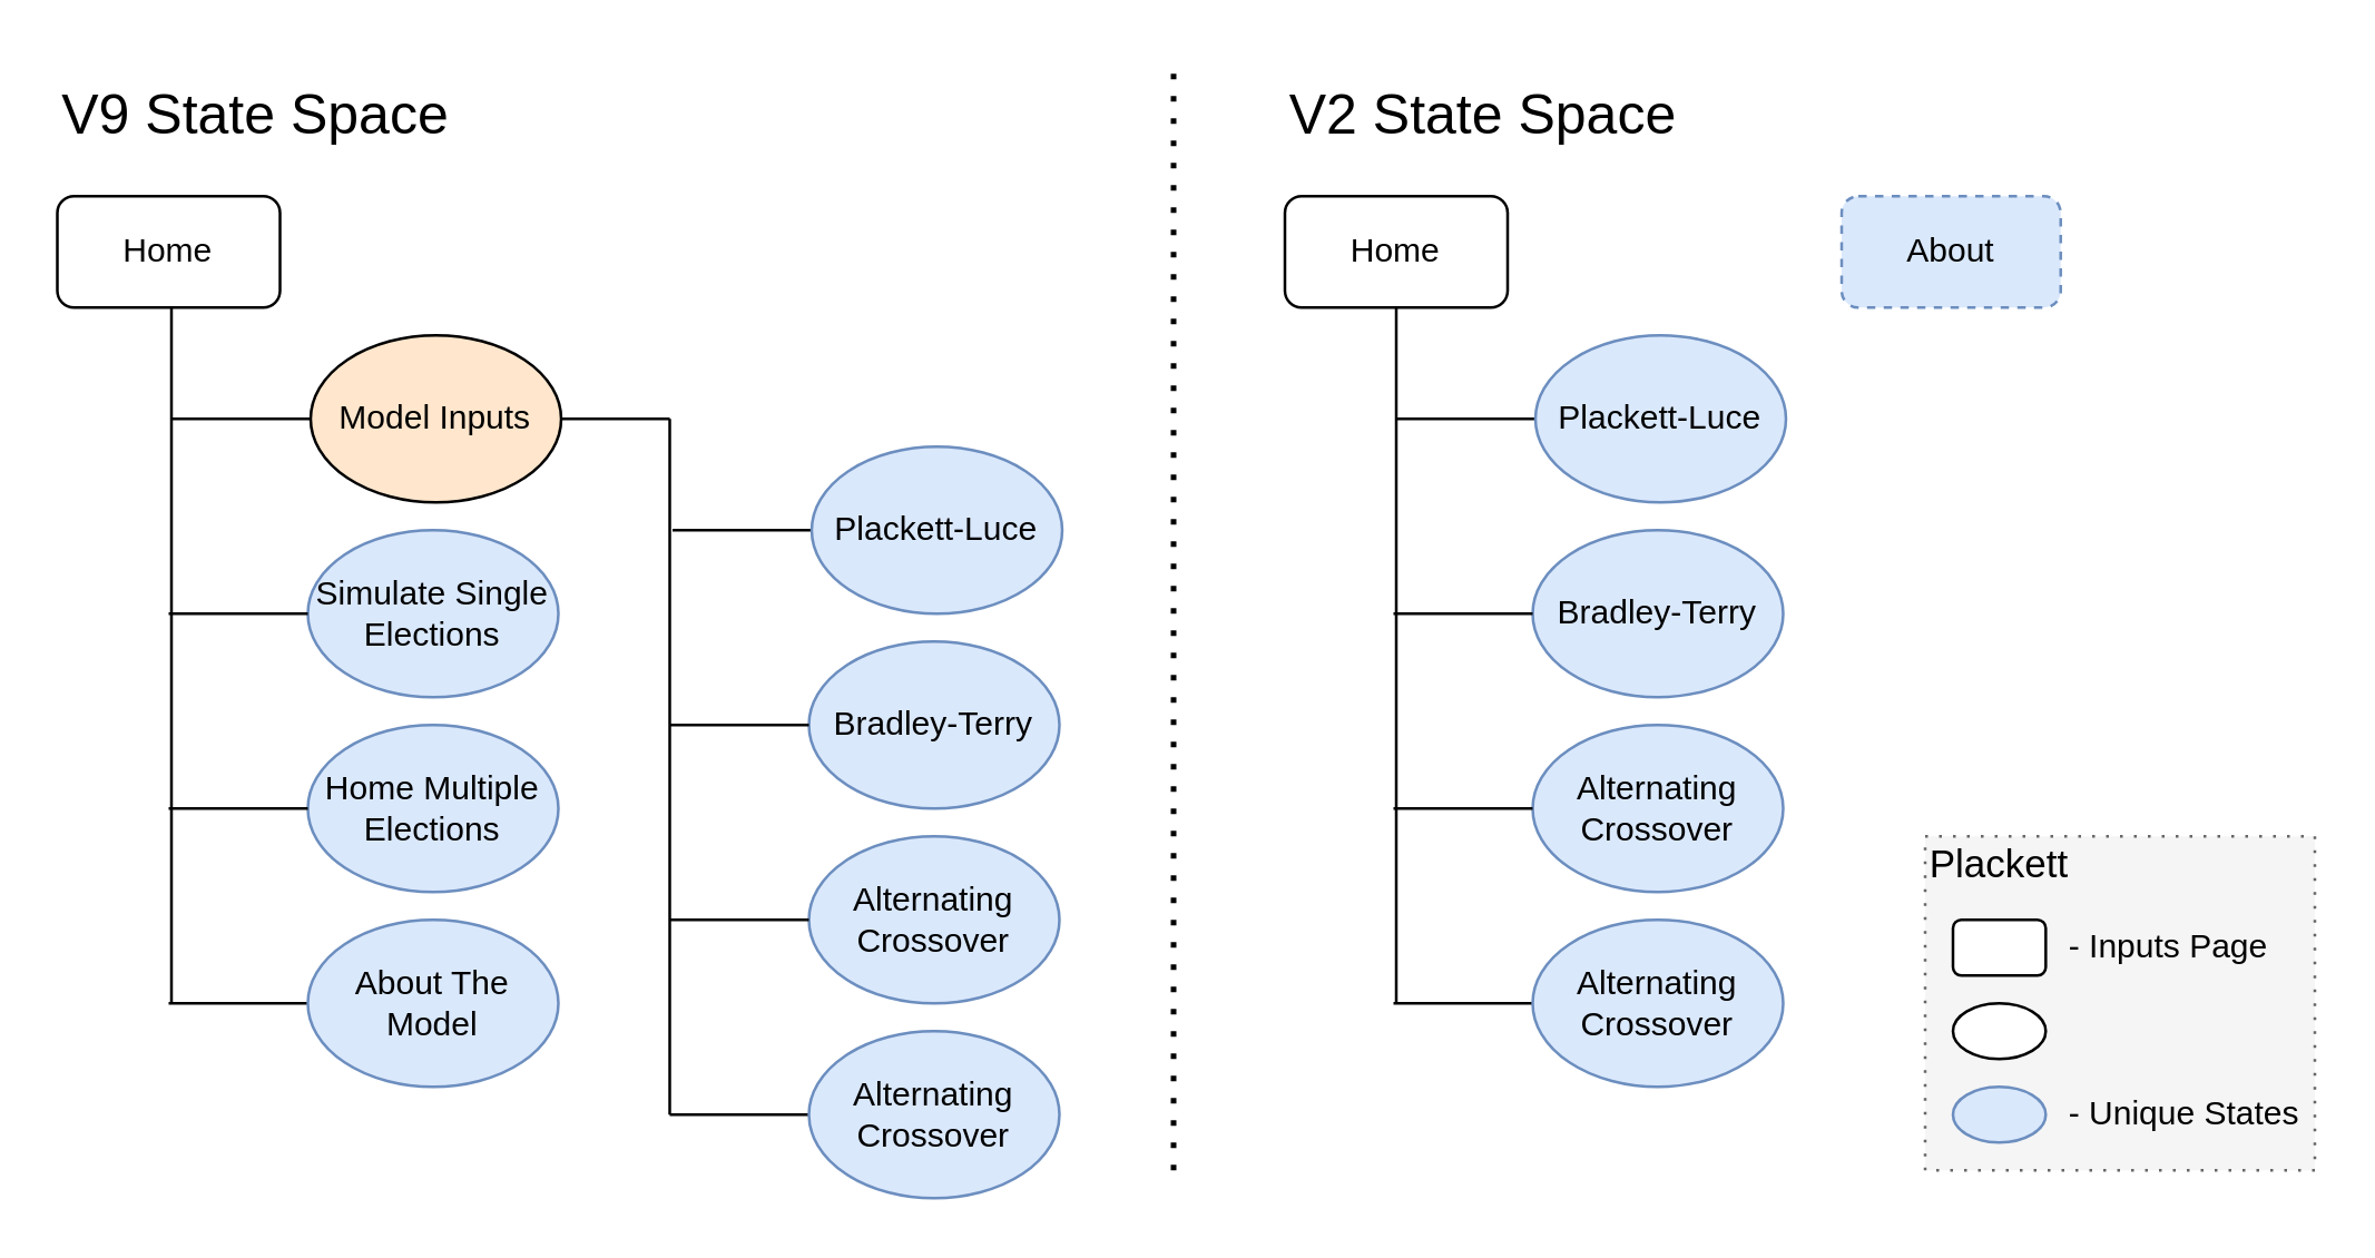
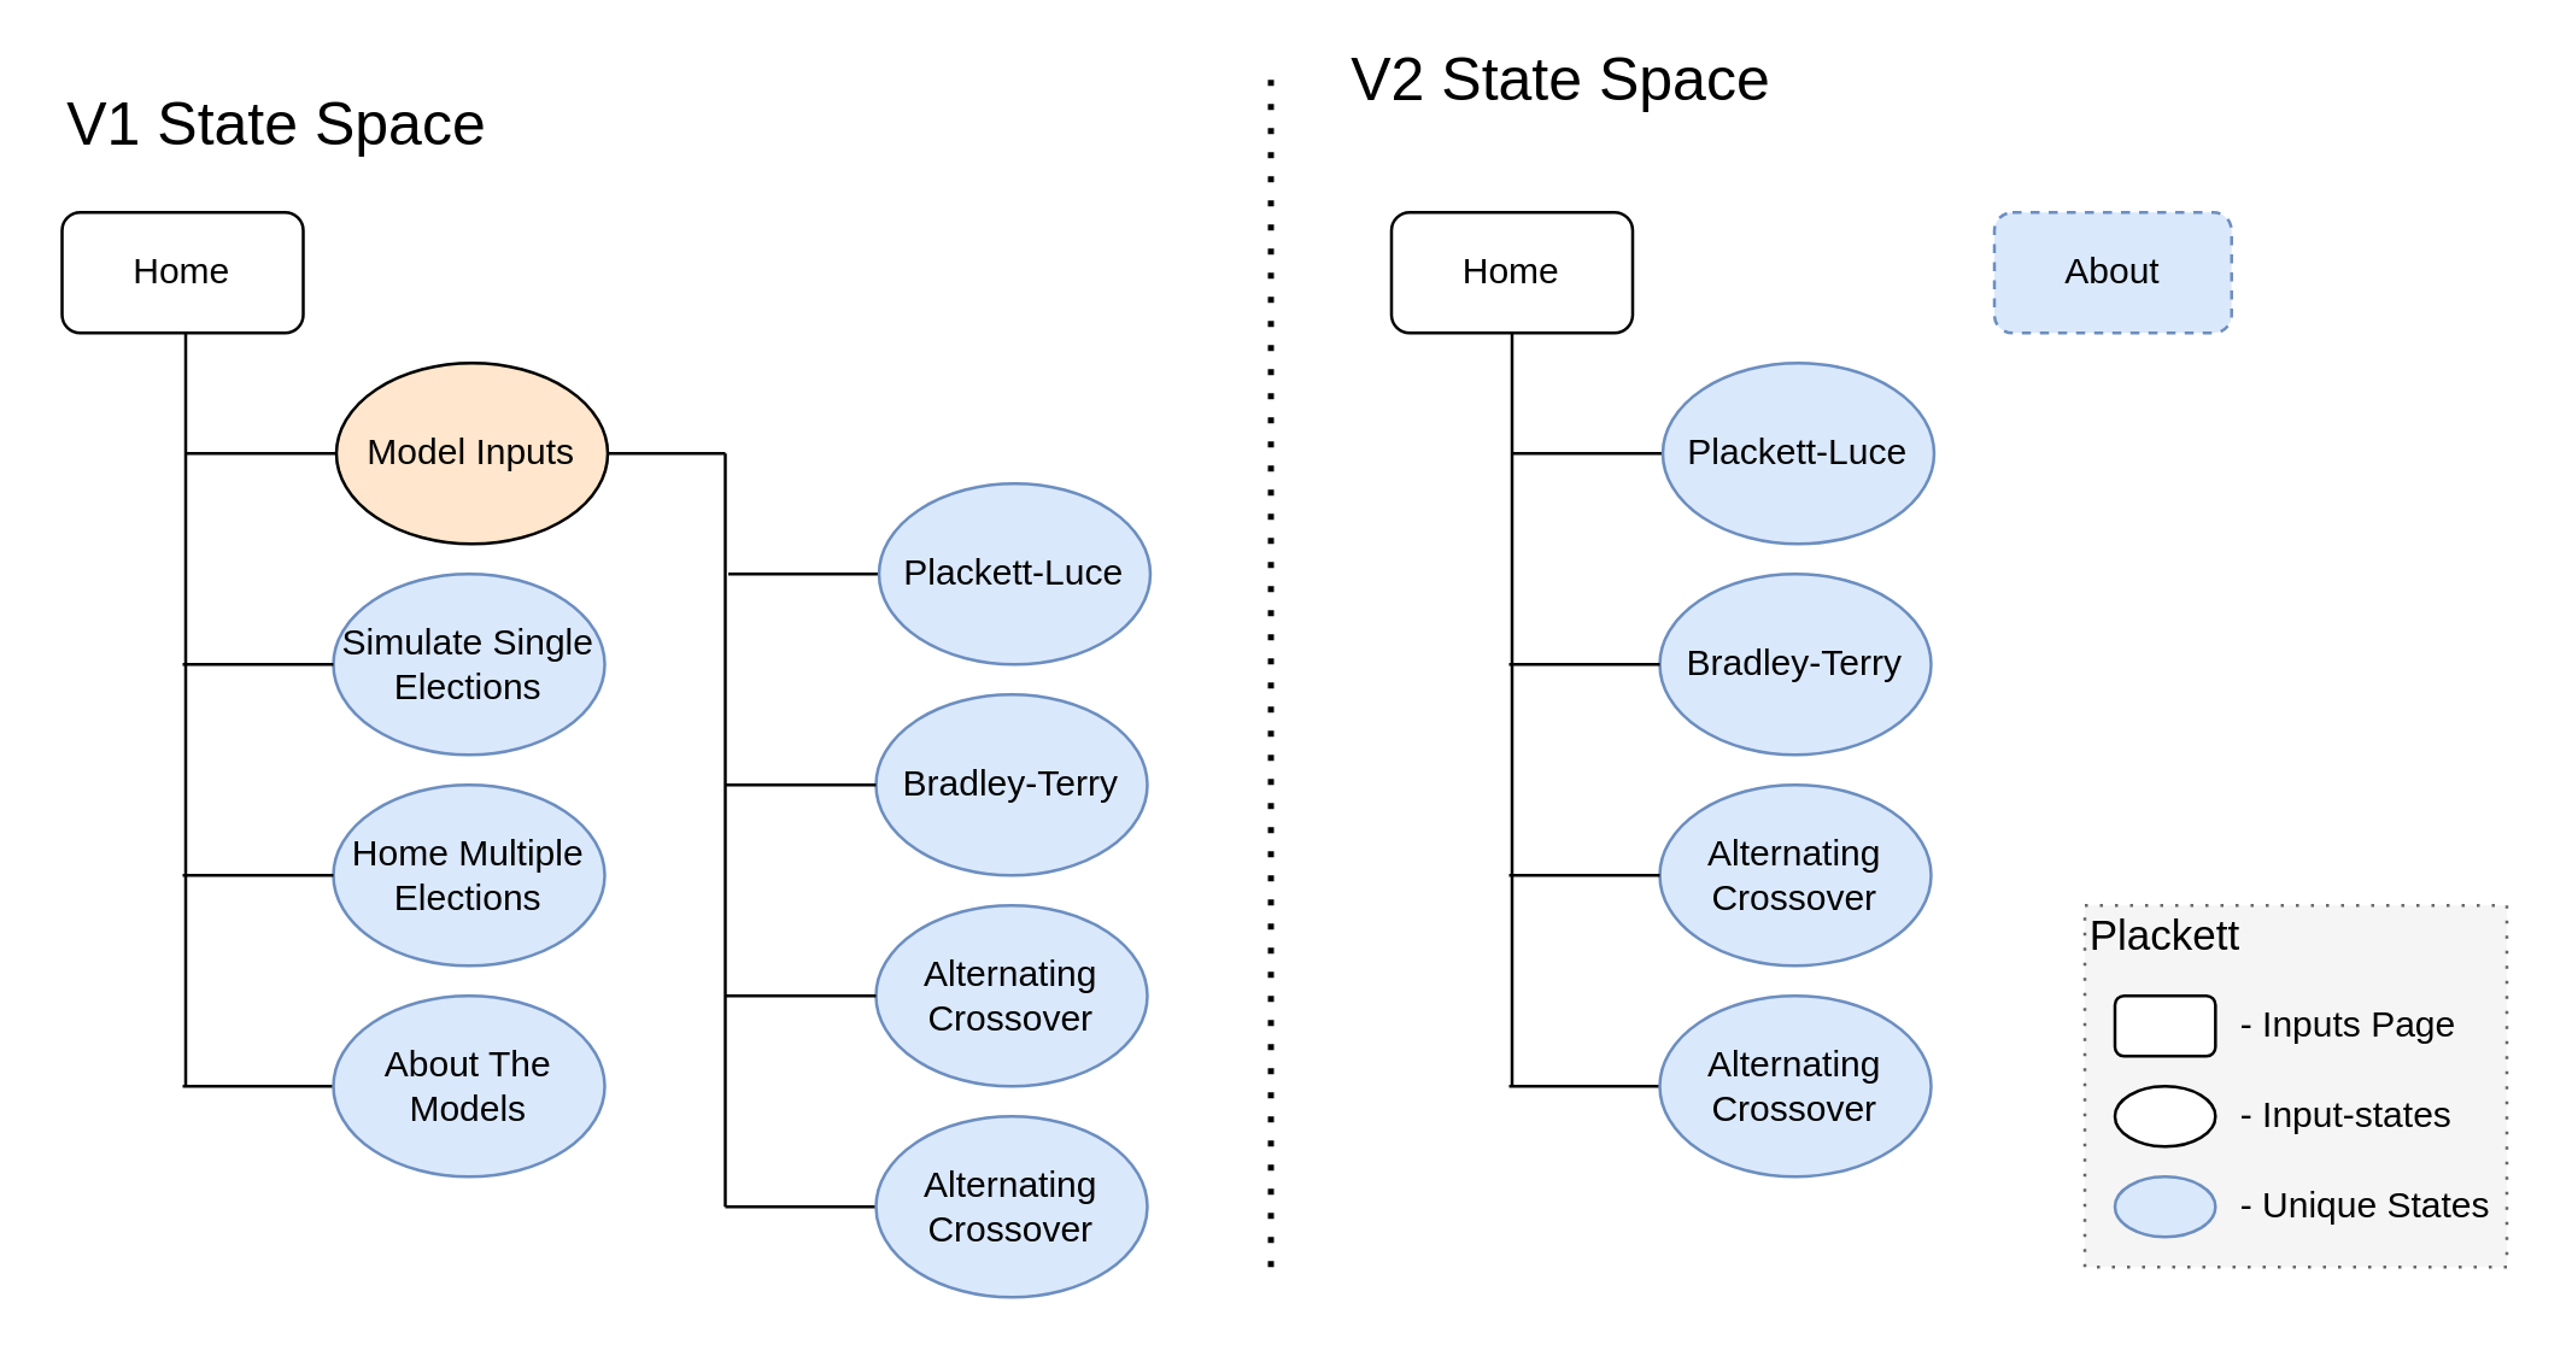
  <mxCell id="0" />
  <mxCell id="1" parent="0" />
  <mxCell id="2" value="" style="rounded=0;whiteSpace=wrap;html=1;align=left;dashed=1;dashPattern=1 4;fillColor=#f5f5f5;strokeColor=#666666;fontColor=#333333;" vertex="1" parent="1"><mxGeometry x="691" y="300" width="140" height="120" as="geometry" /></mxCell>
  <mxCell id="3" value="Home" style="rounded=1;whiteSpace=wrap;html=1;" vertex="1" parent="1"><mxGeometry x="461" y="70" width="80" height="40" as="geometry" /></mxCell>
  <mxCell id="4" value="About" style="rounded=1;whiteSpace=wrap;html=1;fillColor=#dae8fc;strokeColor=#6c8ebf;dashed=1;" vertex="1" parent="1"><mxGeometry x="661" y="70" width="78.69" height="40" as="geometry" /></mxCell>
  <mxCell id="5" value="Home" style="rounded=1;whiteSpace=wrap;html=1;" vertex="1" parent="1"><mxGeometry x="20" y="70" width="80" height="40" as="geometry" /></mxCell>
  <mxCell id="6" value="" style="endArrow=none;html=1;exitX=0.5;exitY=1;exitDx=0;exitDy=0;" edge="1" parent="1" source="3"><mxGeometry width="50" height="50" relative="1" as="geometry"><mxPoint x="521" y="290" as="sourcePoint" /><mxPoint x="501" y="360" as="targetPoint" /></mxGeometry></mxCell>
  <mxCell id="7" value="" style="endArrow=none;html=1;" edge="1" parent="1"><mxGeometry width="50" height="50" relative="1" as="geometry"><mxPoint x="501" y="150" as="sourcePoint" /><mxPoint x="551" y="150" as="targetPoint" /></mxGeometry></mxCell>
  <mxCell id="8" value="" style="endArrow=none;dashed=1;html=1;dashPattern=1 3;strokeWidth=2;" edge="1" parent="1"><mxGeometry width="50" height="50" relative="1" as="geometry"><mxPoint x="421" y="420" as="sourcePoint" /><mxPoint x="421" y="20" as="targetPoint" /></mxGeometry></mxCell>
  <mxCell id="9" value="Plackett-Luce" style="ellipse;whiteSpace=wrap;html=1;fillColor=#dae8fc;strokeColor=#6c8ebf;" vertex="1" parent="1"><mxGeometry x="551" y="120" width="90" height="60" as="geometry" /></mxCell>
  <mxCell id="10" value="Bradley-Terry" style="ellipse;whiteSpace=wrap;html=1;fillColor=#dae8fc;strokeColor=#6c8ebf;" vertex="1" parent="1"><mxGeometry x="550" y="190" width="90" height="60" as="geometry" /></mxCell>
  <mxCell id="11" value="" style="endArrow=none;html=1;" edge="1" parent="1"><mxGeometry width="50" height="50" relative="1" as="geometry"><mxPoint x="500" y="220" as="sourcePoint" /><mxPoint x="550" y="220" as="targetPoint" /></mxGeometry></mxCell>
  <mxCell id="12" value="Alternating Crossover" style="ellipse;whiteSpace=wrap;html=1;fillColor=#dae8fc;strokeColor=#6c8ebf;" vertex="1" parent="1"><mxGeometry x="550" y="260" width="90" height="60" as="geometry" /></mxCell>
  <mxCell id="13" value="" style="endArrow=none;html=1;" edge="1" parent="1"><mxGeometry width="50" height="50" relative="1" as="geometry"><mxPoint x="500" y="290" as="sourcePoint" /><mxPoint x="550" y="290" as="targetPoint" /></mxGeometry></mxCell>
  <mxCell id="14" value="" style="endArrow=none;html=1;" edge="1" parent="1"><mxGeometry width="50" height="50" relative="1" as="geometry"><mxPoint x="500" y="360" as="sourcePoint" /><mxPoint x="550" y="360" as="targetPoint" /></mxGeometry></mxCell>
  <mxCell id="15" value="Alternating Crossover" style="ellipse;whiteSpace=wrap;html=1;fillColor=#dae8fc;strokeColor=#6c8ebf;" vertex="1" parent="1"><mxGeometry x="550" y="330" width="90" height="60" as="geometry" /></mxCell>
  <mxCell id="16" value="" style="endArrow=none;html=1;exitX=0.5;exitY=1;exitDx=0;exitDy=0;" edge="1" parent="1"><mxGeometry width="50" height="50" relative="1" as="geometry"><mxPoint x="61" y="110" as="sourcePoint" /><mxPoint x="61" y="360" as="targetPoint" /></mxGeometry></mxCell>
  <mxCell id="17" value="" style="endArrow=none;html=1;" edge="1" parent="1"><mxGeometry width="50" height="50" relative="1" as="geometry"><mxPoint x="61" y="150" as="sourcePoint" /><mxPoint x="111" y="150" as="targetPoint" /></mxGeometry></mxCell>
  <mxCell id="18" value="Model Inputs" style="ellipse;whiteSpace=wrap;html=1;fillColor=#ffe6cc;" vertex="1" parent="1"><mxGeometry x="111" y="120" width="90" height="60" as="geometry" /></mxCell>
  <mxCell id="19" value="Simulate Single Elections" style="ellipse;whiteSpace=wrap;html=1;fillColor=#dae8fc;strokeColor=#6c8ebf;" vertex="1" parent="1"><mxGeometry x="110" y="190" width="90" height="60" as="geometry" /></mxCell>
  <mxCell id="20" value="" style="endArrow=none;html=1;" edge="1" parent="1"><mxGeometry width="50" height="50" relative="1" as="geometry"><mxPoint x="60" y="220" as="sourcePoint" /><mxPoint x="110" y="220" as="targetPoint" /></mxGeometry></mxCell>
  <mxCell id="21" value="Home Multiple Elections" style="ellipse;whiteSpace=wrap;html=1;fillColor=#dae8fc;strokeColor=#6c8ebf;" vertex="1" parent="1"><mxGeometry x="110" y="260" width="90" height="60" as="geometry" /></mxCell>
  <mxCell id="22" value="" style="endArrow=none;html=1;" edge="1" parent="1"><mxGeometry width="50" height="50" relative="1" as="geometry"><mxPoint x="60" y="290" as="sourcePoint" /><mxPoint x="110" y="290" as="targetPoint" /></mxGeometry></mxCell>
  <mxCell id="23" value="" style="endArrow=none;html=1;" edge="1" parent="1"><mxGeometry width="50" height="50" relative="1" as="geometry"><mxPoint x="60" y="360" as="sourcePoint" /><mxPoint x="110" y="360" as="targetPoint" /></mxGeometry></mxCell>
- <mxCell id="24" value="About The Model" style="ellipse;whiteSpace=wrap;html=1;fillColor=#dae8fc;strokeColor=#6c8ebf;" vertex="1" parent="1"><mxGeometry x="110" y="330" width="90" height="60" as="geometry" /></mxCell>
+ <mxCell id="24" value="About The Models" style="ellipse;whiteSpace=wrap;html=1;fillColor=#dae8fc;strokeColor=#6c8ebf;" vertex="1" parent="1"><mxGeometry x="110" y="330" width="90" height="60" as="geometry" /></mxCell>
  <mxCell id="25" value="" style="endArrow=none;html=1;" edge="1" parent="1"><mxGeometry width="50" height="50" relative="1" as="geometry"><mxPoint x="201" y="150" as="sourcePoint" /><mxPoint x="240" y="150" as="targetPoint" /></mxGeometry></mxCell>
  <mxCell id="26" value="" style="endArrow=none;html=1;" edge="1" parent="1"><mxGeometry width="50" height="50" relative="1" as="geometry"><mxPoint x="240" y="150" as="sourcePoint" /><mxPoint x="240" y="400" as="targetPoint" /></mxGeometry></mxCell>
  <mxCell id="27" value="" style="endArrow=none;html=1;" edge="1" parent="1"><mxGeometry width="50" height="50" relative="1" as="geometry"><mxPoint x="241" y="190" as="sourcePoint" /><mxPoint x="291" y="190" as="targetPoint" /></mxGeometry></mxCell>
  <mxCell id="28" value="Plackett-Luce" style="ellipse;whiteSpace=wrap;html=1;fillColor=#dae8fc;strokeColor=#6c8ebf;" vertex="1" parent="1"><mxGeometry x="291" y="160" width="90" height="60" as="geometry" /></mxCell>
  <mxCell id="29" value="Bradley-Terry" style="ellipse;whiteSpace=wrap;html=1;fillColor=#dae8fc;strokeColor=#6c8ebf;" vertex="1" parent="1"><mxGeometry x="290" y="230" width="90" height="60" as="geometry" /></mxCell>
  <mxCell id="30" value="" style="endArrow=none;html=1;" edge="1" parent="1"><mxGeometry width="50" height="50" relative="1" as="geometry"><mxPoint x="240" y="260" as="sourcePoint" /><mxPoint x="290" y="260" as="targetPoint" /></mxGeometry></mxCell>
  <mxCell id="31" value="Alternating Crossover" style="ellipse;whiteSpace=wrap;html=1;fillColor=#dae8fc;strokeColor=#6c8ebf;" vertex="1" parent="1"><mxGeometry x="290" y="300" width="90" height="60" as="geometry" /></mxCell>
  <mxCell id="32" value="" style="endArrow=none;html=1;" edge="1" parent="1"><mxGeometry width="50" height="50" relative="1" as="geometry"><mxPoint x="240" y="330" as="sourcePoint" /><mxPoint x="290" y="330" as="targetPoint" /></mxGeometry></mxCell>
  <mxCell id="33" value="" style="endArrow=none;html=1;" edge="1" parent="1"><mxGeometry width="50" height="50" relative="1" as="geometry"><mxPoint x="240" y="400" as="sourcePoint" /><mxPoint x="290" y="400" as="targetPoint" /></mxGeometry></mxCell>
  <mxCell id="34" value="Alternating Crossover" style="ellipse;whiteSpace=wrap;html=1;fillColor=#dae8fc;strokeColor=#6c8ebf;" vertex="1" parent="1"><mxGeometry x="290" y="370" width="90" height="60" as="geometry" /></mxCell>
- <mxCell id="35" value="&lt;span style=&quot;font-size: 20px&quot;&gt;V2 State Space&lt;/span&gt;" style="text;html=1;strokeColor=none;fillColor=none;align=left;verticalAlign=middle;whiteSpace=wrap;rounded=0;" vertex="1" parent="1"><mxGeometry x="461" y="30" width="190" height="20" as="geometry" /></mxCell>
- <mxCell id="36" value="&lt;span style=&quot;font-size: 20px&quot;&gt;V9 State Space&lt;/span&gt;" style="text;html=1;strokeColor=none;fillColor=none;align=left;verticalAlign=middle;whiteSpace=wrap;rounded=0;" vertex="1" parent="1"><mxGeometry x="20" y="30" width="190" height="20" as="geometry" /></mxCell>
+ <mxCell id="35" value="&lt;span style=&quot;font-size: 20px&quot;&gt;V2 State Space&lt;/span&gt;" style="text;html=1;strokeColor=none;fillColor=none;align=left;verticalAlign=middle;whiteSpace=wrap;rounded=0;" vertex="1" parent="1"><mxGeometry x="446" y="15" width="190" height="20" as="geometry" /></mxCell>
+ <mxCell id="36" value="&lt;span style=&quot;font-size: 20px&quot;&gt;V1 State Space&lt;/span&gt;" style="text;html=1;strokeColor=none;fillColor=none;align=left;verticalAlign=middle;whiteSpace=wrap;rounded=0;" vertex="1" parent="1"><mxGeometry x="20" y="30" width="190" height="20" as="geometry" /></mxCell>
  <mxCell id="37" value="" style="rounded=1;whiteSpace=wrap;html=1;" vertex="1" parent="1"><mxGeometry x="701" y="330" width="33.33" height="20" as="geometry" /></mxCell>
  <mxCell id="38" value="" style="ellipse;whiteSpace=wrap;html=1;" vertex="1" parent="1"><mxGeometry x="701" y="360" width="33.33" height="20" as="geometry" /></mxCell>
  <mxCell id="39" value="" style="ellipse;whiteSpace=wrap;html=1;fillColor=#dae8fc;strokeColor=#6c8ebf;" vertex="1" parent="1"><mxGeometry x="701" y="390" width="33.33" height="20" as="geometry" /></mxCell>
  <mxCell id="40" value="- Inputs Page" style="text;html=1;strokeColor=none;fillColor=none;align=left;verticalAlign=middle;whiteSpace=wrap;rounded=0;dashed=1;dashPattern=1 4;" vertex="1" parent="1"><mxGeometry x="741" y="330" width="90" height="20" as="geometry" /></mxCell>
+ <mxCell id="41" value="- Input-states" style="text;html=1;strokeColor=none;fillColor=none;align=left;verticalAlign=middle;whiteSpace=wrap;rounded=0;dashed=1;dashPattern=1 4;" vertex="1" parent="1"><mxGeometry x="741" y="360" width="90" height="20" as="geometry" /></mxCell>
  <mxCell id="42" value="- Unique States" style="text;html=1;strokeColor=none;fillColor=none;align=left;verticalAlign=middle;whiteSpace=wrap;rounded=0;dashed=1;dashPattern=1 4;" vertex="1" parent="1"><mxGeometry x="741" y="390" width="90" height="20" as="geometry" /></mxCell>
  <mxCell id="43" value="&lt;font style=&quot;font-size: 14px&quot;&gt;Plackett&lt;/font&gt;" style="text;html=1;strokeColor=none;fillColor=none;align=left;verticalAlign=middle;whiteSpace=wrap;rounded=0;" vertex="1" parent="1"><mxGeometry x="691" y="300" width="120" height="20" as="geometry" /></mxCell>
